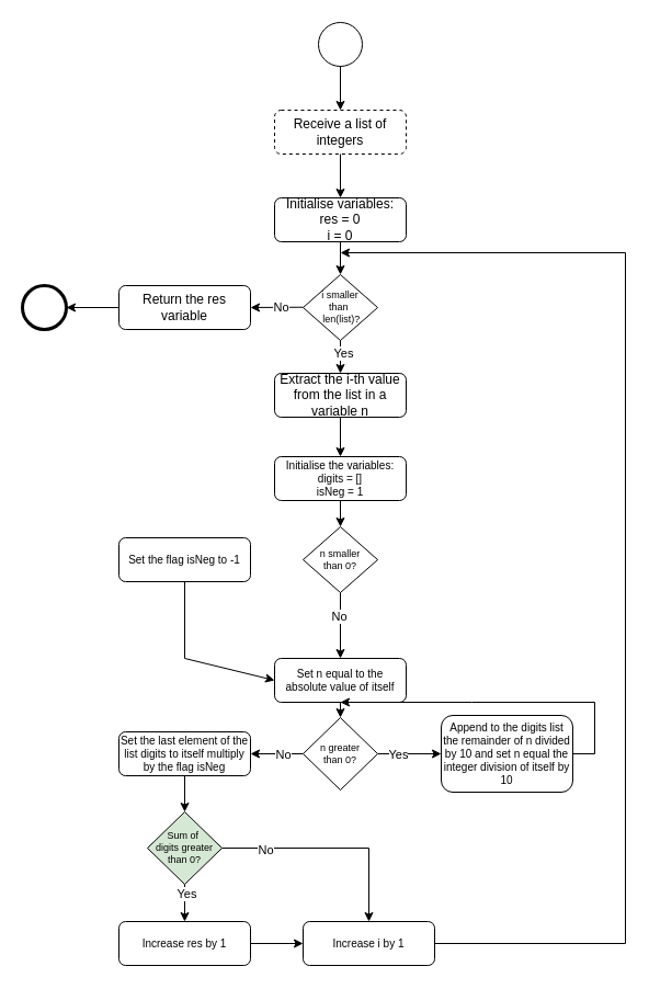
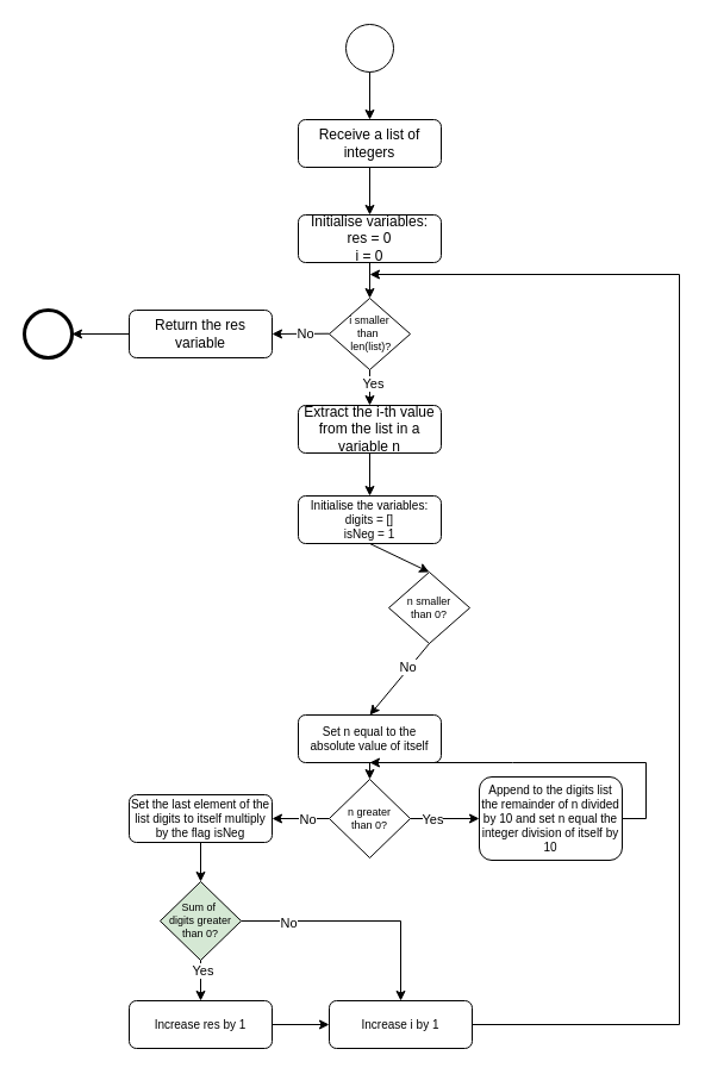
  <mxCell id="0" />
  <mxCell id="1" parent="0" />
  <mxCell id="2" value="" style="ellipse;whiteSpace=wrap;html=1;" vertex="1" parent="1"><mxGeometry x="290" y="20" width="40" height="40" as="geometry" /></mxCell>
- <mxCell id="3" value="Receive a list of integers" style="rounded=1;whiteSpace=wrap;html=1;dashed=1;" vertex="1" parent="1"><mxGeometry x="250" y="100" width="120" height="40" as="geometry" /></mxCell>
+ <mxCell id="3" value="Receive a list of integers" style="rounded=1;whiteSpace=wrap;html=1;" vertex="1" parent="1"><mxGeometry x="250" y="100" width="120" height="40" as="geometry" /></mxCell>
  <mxCell id="4" value="" style="endArrow=classic;html=1;rounded=0;exitX=0.5;exitY=1;exitDx=0;exitDy=0;entryX=0.5;entryY=0;entryDx=0;entryDy=0;" edge="1" parent="1" source="2" target="3"><mxGeometry width="50" height="50" relative="1" as="geometry"><mxPoint x="94" y="74" as="sourcePoint" /><mxPoint x="94" y="114" as="targetPoint" /></mxGeometry></mxCell>
  <mxCell id="5" value="Initialise variables:&lt;div&gt;res = 0&lt;/div&gt;&lt;div&gt;i = 0&lt;/div&gt;" style="rounded=1;whiteSpace=wrap;html=1;" vertex="1" parent="1"><mxGeometry x="250" y="180" width="120" height="40" as="geometry" /></mxCell>
  <mxCell id="6" value="i smaller&lt;div&gt;than&amp;nbsp;&lt;/div&gt;&lt;div&gt;&amp;nbsp;len(list)?&lt;/div&gt;" style="rhombus;whiteSpace=wrap;html=1;fontSize=9;" vertex="1" parent="1"><mxGeometry x="276" y="250" width="68" height="60" as="geometry" /></mxCell>
  <mxCell id="7" value="" style="endArrow=classic;html=1;rounded=0;exitX=0;exitY=0.5;exitDx=0;exitDy=0;entryX=1;entryY=0.5;entryDx=0;entryDy=0;" edge="1" parent="1" target="9"><mxGeometry width="50" height="50" relative="1" as="geometry"><mxPoint x="276" y="279.71" as="sourcePoint" /><mxPoint x="236" y="279.71" as="targetPoint" /><Array as="points" /></mxGeometry></mxCell>
  <mxCell id="8" value="No" style="edgeLabel;html=1;align=center;verticalAlign=middle;resizable=0;points=[];" vertex="1" connectable="0" parent="7"><mxGeometry x="0.121" relative="1" as="geometry"><mxPoint x="6" as="offset" /></mxGeometry></mxCell>
  <mxCell id="9" value="Return the res variable" style="rounded=1;whiteSpace=wrap;html=1;" vertex="1" parent="1"><mxGeometry x="108" y="260" width="120" height="40" as="geometry" /></mxCell>
  <mxCell id="10" value="" style="ellipse;whiteSpace=wrap;html=1;strokeWidth=3;" vertex="1" parent="1"><mxGeometry x="20" y="260" width="40" height="40" as="geometry" /></mxCell>
  <mxCell id="11" value="" style="endArrow=classic;html=1;rounded=0;entryX=1;entryY=0.5;entryDx=0;entryDy=0;exitX=0;exitY=0.5;exitDx=0;exitDy=0;" edge="1" parent="1" source="9" target="10"><mxGeometry width="50" height="50" relative="1" as="geometry"><mxPoint x="220" y="256" as="sourcePoint" /><mxPoint x="270" y="206" as="targetPoint" /></mxGeometry></mxCell>
  <mxCell id="12" value="" style="endArrow=classic;html=1;rounded=0;entryX=0.5;entryY=0;entryDx=0;entryDy=0;exitX=0.5;exitY=1;exitDx=0;exitDy=0;" edge="1" parent="1" source="3" target="5"><mxGeometry width="50" height="50" relative="1" as="geometry"><mxPoint x="122" y="294" as="sourcePoint" /><mxPoint x="74" y="294" as="targetPoint" /></mxGeometry></mxCell>
  <mxCell id="13" value="" style="endArrow=classic;html=1;rounded=0;entryX=0.5;entryY=0;entryDx=0;entryDy=0;exitX=0.5;exitY=1;exitDx=0;exitDy=0;" edge="1" parent="1" source="5" target="6"><mxGeometry width="50" height="50" relative="1" as="geometry"><mxPoint x="324" y="154" as="sourcePoint" /><mxPoint x="324" y="194" as="targetPoint" /></mxGeometry></mxCell>
  <mxCell id="14" value="Extract the i-th value from the list in a variable n" style="rounded=1;whiteSpace=wrap;html=1;" vertex="1" parent="1"><mxGeometry x="250" y="340" width="120" height="40" as="geometry" /></mxCell>
  <mxCell id="15" value="Initialise the variables:&lt;div&gt;digits = []&lt;/div&gt;&lt;div&gt;isNeg = 1&lt;/div&gt;" style="rounded=1;whiteSpace=wrap;html=1;fontSize=10;" vertex="1" parent="1"><mxGeometry x="250" y="416" width="120" height="40" as="geometry" /></mxCell>
- <mxCell id="16" value="n smaller&lt;div&gt;than 0?&lt;/div&gt;" style="rhombus;whiteSpace=wrap;html=1;fontSize=9;" vertex="1" parent="1"><mxGeometry x="276" y="480" width="68" height="60" as="geometry" /></mxCell>
+ <mxCell id="16" value="n smaller&lt;div&gt;than 0?&lt;/div&gt;" style="rhombus;whiteSpace=wrap;html=1;fontSize=9;" vertex="1" parent="1"><mxGeometry x="326" y="480" width="68" height="60" as="geometry" /></mxCell>
  <mxCell id="17" value="Set n equal to the absolute value of itself" style="rounded=1;whiteSpace=wrap;html=1;fontSize=10;" vertex="1" parent="1"><mxGeometry x="250" y="600" width="120" height="40" as="geometry" /></mxCell>
- <mxCell id="18" value="Set the flag isNeg to -1" style="rounded=1;whiteSpace=wrap;html=1;fontSize=10;" vertex="1" parent="1"><mxGeometry x="108" y="490" width="120" height="40" as="geometry" /></mxCell>
  <mxCell id="19" value="" style="endArrow=classic;html=1;rounded=0;entryX=0.5;entryY=0;entryDx=0;entryDy=0;exitX=0.5;exitY=1;exitDx=0;exitDy=0;" edge="1" parent="1" source="6" target="14"><mxGeometry width="50" height="50" relative="1" as="geometry"><mxPoint x="80" y="458" as="sourcePoint" /><mxPoint x="102" y="444" as="targetPoint" /></mxGeometry></mxCell>
  <mxCell id="20" value="Yes" style="edgeLabel;html=1;align=center;verticalAlign=middle;resizable=0;points=[];" vertex="1" connectable="0" parent="19"><mxGeometry x="-0.286" y="2" relative="1" as="geometry"><mxPoint as="offset" /></mxGeometry></mxCell>
  <mxCell id="21" value="" style="endArrow=classic;html=1;rounded=0;entryX=0.5;entryY=0;entryDx=0;entryDy=0;exitX=0.5;exitY=1;exitDx=0;exitDy=0;" edge="1" parent="1" source="14" target="15"><mxGeometry width="50" height="50" relative="1" as="geometry"><mxPoint x="324" y="324" as="sourcePoint" /><mxPoint x="324" y="354" as="targetPoint" /></mxGeometry></mxCell>
  <mxCell id="22" value="" style="endArrow=classic;html=1;rounded=0;entryX=0.5;entryY=0;entryDx=0;entryDy=0;exitX=0.5;exitY=1;exitDx=0;exitDy=0;" edge="1" parent="1" source="15" target="16"><mxGeometry width="50" height="50" relative="1" as="geometry"><mxPoint x="324" y="394" as="sourcePoint" /><mxPoint x="324" y="430" as="targetPoint" /></mxGeometry></mxCell>
  <mxCell id="23" value="" style="endArrow=classic;html=1;rounded=0;entryX=0.5;entryY=0;entryDx=0;entryDy=0;exitX=0.5;exitY=1;exitDx=0;exitDy=0;" edge="1" parent="1" source="16" target="17"><mxGeometry width="50" height="50" relative="1" as="geometry"><mxPoint x="290" y="524" as="sourcePoint" /><mxPoint x="242" y="524" as="targetPoint" /></mxGeometry></mxCell>
  <mxCell id="24" value="No" style="edgeLabel;html=1;align=center;verticalAlign=middle;resizable=0;points=[];" vertex="1" connectable="0" parent="23"><mxGeometry x="-0.307" y="-2" relative="1" as="geometry"><mxPoint as="offset" /></mxGeometry></mxCell>
- <mxCell id="25" value="" style="endArrow=classic;html=1;rounded=0;entryX=0;entryY=0.5;entryDx=0;entryDy=0;exitX=0.5;exitY=1;exitDx=0;exitDy=0;" edge="1" parent="1" source="18" target="17"><mxGeometry width="50" height="50" relative="1" as="geometry"><mxPoint x="290" y="524" as="sourcePoint" /><mxPoint x="242" y="524" as="targetPoint" /><Array as="points"><mxPoint x="168" y="600" /></Array></mxGeometry></mxCell>
  <mxCell id="26" style="edgeStyle=orthogonalEdgeStyle;rounded=0;orthogonalLoop=1;jettySize=auto;html=1;exitX=1;exitY=0.5;exitDx=0;exitDy=0;entryX=0;entryY=0.5;entryDx=0;entryDy=0;" edge="1" parent="1" source="30" target="31"><mxGeometry relative="1" as="geometry" /></mxCell>
  <mxCell id="27" value="Yes" style="edgeLabel;html=1;align=center;verticalAlign=middle;resizable=0;points=[];" vertex="1" connectable="0" parent="26"><mxGeometry x="-0.385" relative="1" as="geometry"><mxPoint as="offset" /></mxGeometry></mxCell>
  <mxCell id="28" style="edgeStyle=orthogonalEdgeStyle;rounded=0;orthogonalLoop=1;jettySize=auto;html=1;exitX=0;exitY=0.5;exitDx=0;exitDy=0;entryX=1;entryY=0.5;entryDx=0;entryDy=0;" edge="1" parent="1" source="30" target="35"><mxGeometry relative="1" as="geometry" /></mxCell>
  <mxCell id="29" value="No" style="edgeLabel;html=1;align=center;verticalAlign=middle;resizable=0;points=[];" vertex="1" connectable="0" parent="28"><mxGeometry x="-0.222" relative="1" as="geometry"><mxPoint as="offset" /></mxGeometry></mxCell>
  <mxCell id="30" value="n greater&lt;div&gt;than 0?&lt;/div&gt;" style="rhombus;whiteSpace=wrap;html=1;fontSize=9;" vertex="1" parent="1"><mxGeometry x="276" y="654" width="68" height="66" as="geometry" /></mxCell>
  <mxCell id="31" value="Append to the digits list the remainder of n divided by 10 and set n equal the integer division of itself by 10" style="rounded=1;whiteSpace=wrap;html=1;fontSize=10;" vertex="1" parent="1"><mxGeometry x="402" y="652" width="120" height="70" as="geometry" /></mxCell>
  <mxCell id="32" value="" style="endArrow=classic;html=1;rounded=0;entryX=0.5;entryY=0;entryDx=0;entryDy=0;exitX=0.5;exitY=1;exitDx=0;exitDy=0;" edge="1" parent="1" source="17" target="30"><mxGeometry width="50" height="50" relative="1" as="geometry"><mxPoint x="182" y="544" as="sourcePoint" /><mxPoint x="264" y="614" as="targetPoint" /><Array as="points" /></mxGeometry></mxCell>
  <mxCell id="33" value="" style="endArrow=classic;html=1;rounded=0;exitX=1;exitY=0.5;exitDx=0;exitDy=0;" edge="1" parent="1" source="31"><mxGeometry width="50" height="50" relative="1" as="geometry"><mxPoint x="324" y="634" as="sourcePoint" /><mxPoint x="310" y="640" as="targetPoint" /><Array as="points"><mxPoint x="542" y="687" /><mxPoint x="542" y="640" /><mxPoint x="430" y="640" /></Array></mxGeometry></mxCell>
  <mxCell id="34" style="edgeStyle=orthogonalEdgeStyle;rounded=0;orthogonalLoop=1;jettySize=auto;html=1;exitX=0.5;exitY=1;exitDx=0;exitDy=0;entryX=0.5;entryY=0;entryDx=0;entryDy=0;" edge="1" parent="1" source="35" target="40"><mxGeometry relative="1" as="geometry" /></mxCell>
  <mxCell id="35" value="Set the last element of the list digits to itself multiply by the flag isNeg" style="rounded=1;whiteSpace=wrap;html=1;fontSize=10;" vertex="1" parent="1"><mxGeometry x="108" y="667" width="120" height="40" as="geometry" /></mxCell>
  <mxCell id="36" style="edgeStyle=orthogonalEdgeStyle;rounded=0;orthogonalLoop=1;jettySize=auto;html=1;exitX=0.5;exitY=1;exitDx=0;exitDy=0;entryX=0.5;entryY=0;entryDx=0;entryDy=0;" edge="1" parent="1" source="40" target="42"><mxGeometry relative="1" as="geometry" /></mxCell>
  <mxCell id="37" value="Yes" style="edgeLabel;html=1;align=center;verticalAlign=middle;resizable=0;points=[];" vertex="1" connectable="0" parent="36"><mxGeometry x="-0.549" y="1" relative="1" as="geometry"><mxPoint as="offset" /></mxGeometry></mxCell>
  <mxCell id="38" style="edgeStyle=orthogonalEdgeStyle;rounded=0;orthogonalLoop=1;jettySize=auto;html=1;exitX=1;exitY=0.5;exitDx=0;exitDy=0;entryX=0.5;entryY=0;entryDx=0;entryDy=0;" edge="1" parent="1" source="40" target="44"><mxGeometry relative="1" as="geometry" /></mxCell>
  <mxCell id="39" value="No" style="edgeLabel;html=1;align=center;verticalAlign=middle;resizable=0;points=[];" vertex="1" connectable="0" parent="38"><mxGeometry x="-0.609" y="-1" relative="1" as="geometry"><mxPoint as="offset" /></mxGeometry></mxCell>
  <mxCell id="40" value="Sum of&amp;nbsp;&lt;div&gt;digits greater than 0?&lt;/div&gt;" style="rhombus;whiteSpace=wrap;html=1;fontSize=9;fillColor=#d5e8d4;" vertex="1" parent="1"><mxGeometry x="134" y="740" width="68" height="66" as="geometry" /></mxCell>
  <mxCell id="41" style="edgeStyle=orthogonalEdgeStyle;rounded=0;orthogonalLoop=1;jettySize=auto;html=1;exitX=1;exitY=0.5;exitDx=0;exitDy=0;entryX=0;entryY=0.5;entryDx=0;entryDy=0;" edge="1" parent="1" source="42" target="44"><mxGeometry relative="1" as="geometry" /></mxCell>
  <mxCell id="42" value="Increase res by 1" style="rounded=1;whiteSpace=wrap;html=1;fontSize=10;" vertex="1" parent="1"><mxGeometry x="108" y="840" width="120" height="40" as="geometry" /></mxCell>
  <mxCell id="43" style="edgeStyle=orthogonalEdgeStyle;rounded=0;orthogonalLoop=1;jettySize=auto;html=1;exitX=1;exitY=0.5;exitDx=0;exitDy=0;" edge="1" parent="1" source="44"><mxGeometry relative="1" as="geometry"><mxPoint x="310" y="230" as="targetPoint" /><Array as="points"><mxPoint x="570" y="860" /></Array></mxGeometry></mxCell>
  <mxCell id="44" value="Increase i by 1" style="rounded=1;whiteSpace=wrap;html=1;fontSize=10;" vertex="1" parent="1"><mxGeometry x="276" y="840" width="120" height="40" as="geometry" /></mxCell>
